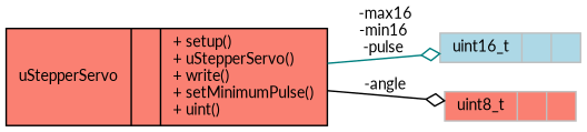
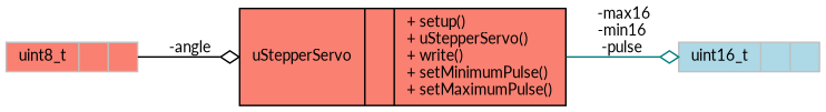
  digraph {
    fontname=Lato
    rankdir=LR
    node [color=grey75 fillcolor=salmon fontname=Lato fontsize=10 shape=record style=filled]
    edge [arrowhead=odiamond fontname=Lato fontsize=10 labelfontname=Helvetica labelfontsize=10 style=solid]
-   n1 [color=black fontcolor=black height=0.2 label="{uStepperServo\n||+ setup()\l+ uStepperServo()\l+ write()\l+ setMinimumPulse()\l+ uint()\l}" width=0.4]
+   n1 [color=black fontcolor=black height=0.2 label="{uStepperServo\n||+ setup()\l+ uStepperServo()\l+ write()\l+ setMinimumPulse()\l+ setMaximumPulse()\l}" width=0.4]
    n2 [fillcolor=lightblue height=0.2 label="{uint16_t\n||}" width=0.4]
    n3 [height=0.2 label="{uint8_t\n||}" width=0.4]
    n1 -> n2 [color=teal label=" -max16\n-min16\n-pulse"]
-   n1 -> n3 [color=black label=" -angle"]
+   n3 -> n1 [color=black label=" -angle"]
  }
